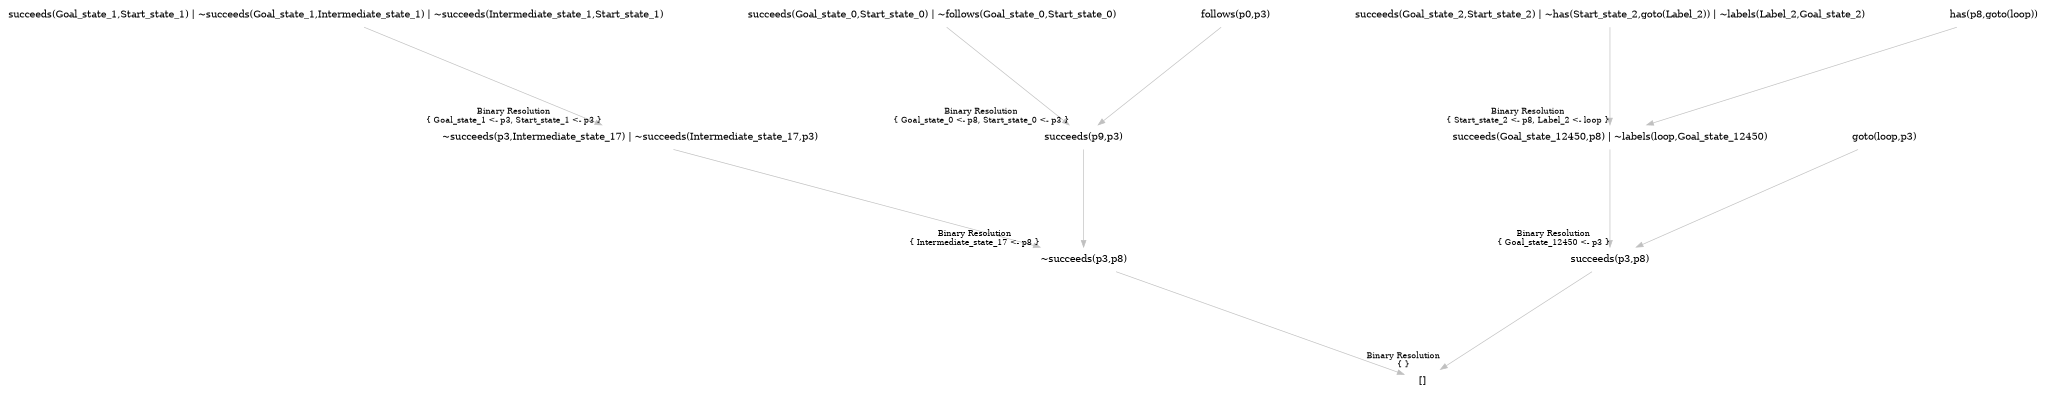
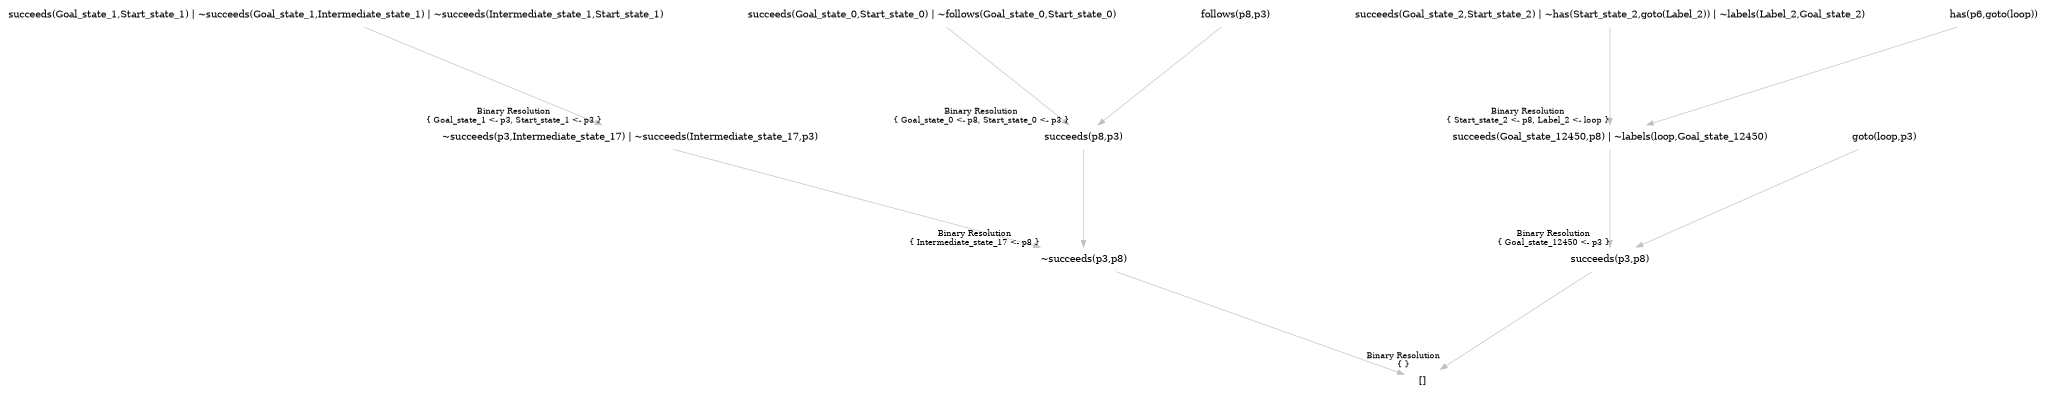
  digraph {
    nodesep=1.5
    ranksep=2
    node [shape=plaintext]
    edge [color=gray labeldistance=6 labelfontcolor=black labelfontsize=12]
    "succeeds(p3,p8)"
    "[]"
    "succeeds(Goal_state_12450,p8) | ~labels(loop,Goal_state_12450)"
    "succeeds(Goal_state_2,Start_state_2) | ~has(Start_state_2,goto(Label_2)) | ~labels(Label_2,Goal_state_2)"
-   "has(p8,goto(loop))"
+   "has(p8,goto(loop))" [label="has(p6,goto(loop))"]
    n6 [label="goto(loop,p3)"]
    "~succeeds(p3,p8)"
    "~succeeds(p3,Intermediate_state_17) | ~succeeds(Intermediate_state_17,p3)"
    "succeeds(Goal_state_1,Start_state_1) | ~succeeds(Goal_state_1,Intermediate_state_1) | ~succeeds(Intermediate_state_1,Start_state_1)"
-   "succeeds(p8,p3)" [label="succeeds(p9,p3)"]
+   "succeeds(p8,p3)"
    "succeeds(Goal_state_0,Start_state_0) | ~follows(Goal_state_0,Start_state_0)"
-   "follows(p8,p3)" [label="follows(p0,p3)"]
+   "follows(p8,p3)"
    "succeeds(p3,p8)" -> "[]" [headlabel="Binary Resolution\n{ }"]
    "succeeds(Goal_state_12450,p8) | ~labels(loop,Goal_state_12450)" -> "succeeds(p3,p8)" [headlabel="Binary Resolution\n{ Goal_state_12450 <- p3 }"]
    "succeeds(Goal_state_2,Start_state_2) | ~has(Start_state_2,goto(Label_2)) | ~labels(Label_2,Goal_state_2)" -> "succeeds(Goal_state_12450,p8) | ~labels(loop,Goal_state_12450)" [headlabel="Binary Resolution\n{ Start_state_2 <- p8, Label_2 <- loop }"]
    "has(p8,goto(loop))" -> "succeeds(Goal_state_12450,p8) | ~labels(loop,Goal_state_12450)" [labeldistance="" labelfontcolor="" labelfontsize=""]
    n6 -> "succeeds(p3,p8)" [labeldistance="" labelfontcolor="" labelfontsize=""]
    "~succeeds(p3,p8)" -> "[]" [labeldistance="" labelfontcolor="" labelfontsize=""]
    "~succeeds(p3,Intermediate_state_17) | ~succeeds(Intermediate_state_17,p3)" -> "~succeeds(p3,p8)" [headlabel="Binary Resolution\n{ Intermediate_state_17 <- p8 }"]
    "succeeds(Goal_state_1,Start_state_1) | ~succeeds(Goal_state_1,Intermediate_state_1) | ~succeeds(Intermediate_state_1,Start_state_1)" -> "~succeeds(p3,Intermediate_state_17) | ~succeeds(Intermediate_state_17,p3)" [headlabel="Binary Resolution\n{ Goal_state_1 <- p3, Start_state_1 <- p3 }"]
    "succeeds(p8,p3)" -> "~succeeds(p3,p8)" [labeldistance="" labelfontcolor="" labelfontsize=""]
    "succeeds(Goal_state_0,Start_state_0) | ~follows(Goal_state_0,Start_state_0)" -> "succeeds(p8,p3)" [headlabel="Binary Resolution\n{ Goal_state_0 <- p8, Start_state_0 <- p3 }"]
    "follows(p8,p3)" -> "succeeds(p8,p3)" [labeldistance="" labelfontcolor="" labelfontsize=""]
  }
